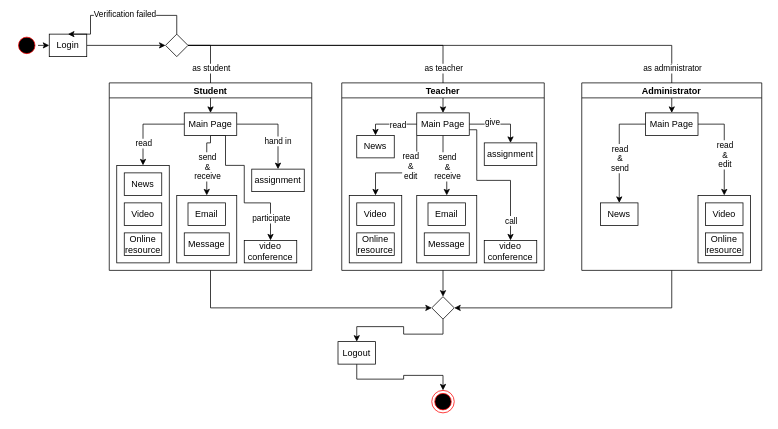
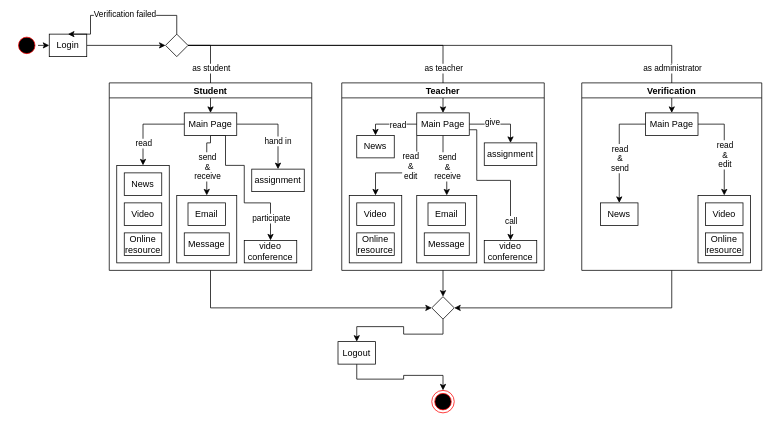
  <mxCell id="0" />
  <mxCell id="1" parent="0" />
  <mxCell id="2" style="edgeStyle=orthogonalEdgeStyle;rounded=0;orthogonalLoop=1;jettySize=auto;html=1;entryX=0;entryY=0.5;entryDx=0;entryDy=0;exitX=1;exitY=0.5;exitDx=0;exitDy=0;" parent="1" source="3" target="10" edge="1"><mxGeometry relative="1" as="geometry" /></mxCell>
  <mxCell id="3" value="Login" style="whiteSpace=wrap;html=1;fillColor=#FFFFFF;" parent="1" vertex="1"><mxGeometry x="65" y="45" width="50" height="30" as="geometry" /></mxCell>
  <mxCell id="4" style="edgeStyle=orthogonalEdgeStyle;rounded=0;orthogonalLoop=1;jettySize=auto;html=1;entryX=0.5;entryY=0;entryDx=0;entryDy=0;exitX=0.5;exitY=0;exitDx=0;exitDy=0;" parent="1" source="10" target="3" edge="1"><mxGeometry relative="1" as="geometry"><mxPoint x="120" y="40" as="targetPoint" /><Array as="points"><mxPoint x="120" y="20" /></Array></mxGeometry></mxCell>
  <mxCell id="5" value="Verification failed" style="edgeLabel;html=1;align=center;verticalAlign=middle;resizable=0;points=[];" parent="4" vertex="1" connectable="0"><mxGeometry x="-0.149" y="-2" relative="1" as="geometry"><mxPoint x="-12" as="offset" /></mxGeometry></mxCell>
  <mxCell id="6" style="edgeStyle=orthogonalEdgeStyle;rounded=0;orthogonalLoop=1;jettySize=auto;html=1;exitX=1;exitY=0.5;exitDx=0;exitDy=0;entryX=0.5;entryY=0;entryDx=0;entryDy=0;" parent="1" source="10" target="65" edge="1"><mxGeometry relative="1" as="geometry"><mxPoint x="995.029" y="120" as="targetPoint" /></mxGeometry></mxCell>
  <mxCell id="7" value="as administrator" style="edgeLabel;html=1;align=center;verticalAlign=middle;resizable=0;points=[];" parent="6" vertex="1" connectable="0"><mxGeometry x="0.921" y="1" relative="1" as="geometry"><mxPoint x="-1" y="-31" as="offset" /></mxGeometry></mxCell>
  <mxCell id="8" style="edgeStyle=orthogonalEdgeStyle;rounded=0;orthogonalLoop=1;jettySize=auto;html=1;exitX=1;exitY=0.5;exitDx=0;exitDy=0;entryX=0.5;entryY=0;entryDx=0;entryDy=0;" parent="1" source="10" target="47" edge="1"><mxGeometry relative="1" as="geometry"><mxPoint x="600" y="120" as="targetPoint" /></mxGeometry></mxCell>
  <mxCell id="9" value="as teacher" style="edgeLabel;html=1;align=center;verticalAlign=middle;resizable=0;points=[];" parent="8" vertex="1" connectable="0"><mxGeometry x="0.874" y="1" relative="1" as="geometry"><mxPoint x="-1" y="-33" as="offset" /></mxGeometry></mxCell>
  <mxCell id="10" value="" style="rhombus;whiteSpace=wrap;html=1;fillColor=#FFFFFF;" parent="1" vertex="1"><mxGeometry x="220" y="45" width="30" height="30" as="geometry" /></mxCell>
  <mxCell id="11" style="edgeStyle=orthogonalEdgeStyle;rounded=0;orthogonalLoop=1;jettySize=auto;html=1;entryX=0;entryY=0.5;entryDx=0;entryDy=0;exitX=1;exitY=0.5;exitDx=0;exitDy=0;" parent="1" source="12" target="3" edge="1"><mxGeometry relative="1" as="geometry"><mxPoint x="45" y="60" as="sourcePoint" /></mxGeometry></mxCell>
  <mxCell id="12" value="" style="ellipse;html=1;shape=startState;fillColor=#000000;strokeColor=#ff0000;" parent="1" vertex="1"><mxGeometry x="20" y="45" width="30" height="30" as="geometry" /></mxCell>
  <mxCell id="13" value="" style="endArrow=classic;html=1;rounded=0;entryX=0.5;entryY=0;entryDx=0;entryDy=0;exitX=1;exitY=0.5;exitDx=0;exitDy=0;" parent="1" source="10" target="23" edge="1"><mxGeometry width="50" height="50" relative="1" as="geometry"><mxPoint x="275" y="60" as="sourcePoint" /><mxPoint x="335" y="120" as="targetPoint" /><Array as="points"><mxPoint x="280" y="60" /></Array></mxGeometry></mxCell>
  <mxCell id="14" value="as student" style="edgeLabel;html=1;align=center;verticalAlign=middle;resizable=0;points=[];" parent="13" vertex="1" connectable="0"><mxGeometry x="0.067" y="-2" relative="1" as="geometry"><mxPoint x="2" y="-4" as="offset" /></mxGeometry></mxCell>
  <mxCell id="15" style="edgeStyle=orthogonalEdgeStyle;rounded=0;orthogonalLoop=1;jettySize=auto;html=1;entryX=0;entryY=0.5;entryDx=0;entryDy=0;fontSize=11;exitX=0.5;exitY=1;exitDx=0;exitDy=0;" parent="1" source="16" target="74" edge="1"><mxGeometry relative="1" as="geometry" /></mxCell>
  <mxCell id="16" value="Student" style="swimlane;fillColor=#FFFFFF;startSize=20;" parent="1" vertex="1"><mxGeometry x="145" y="110" width="270" height="250" as="geometry"><mxRectangle x="160" y="120" width="90" height="30" as="alternateBounds" /></mxGeometry></mxCell>
  <mxCell id="17" style="edgeStyle=orthogonalEdgeStyle;rounded=0;orthogonalLoop=1;jettySize=auto;html=1;exitX=1;exitY=0.5;exitDx=0;exitDy=0;fontSize=11;entryX=0.5;entryY=0;entryDx=0;entryDy=0;" parent="16" source="23" target="36" edge="1"><mxGeometry relative="1" as="geometry"><mxPoint x="235" y="90" as="targetPoint" /></mxGeometry></mxCell>
  <mxCell id="18" value="hand in" style="edgeLabel;html=1;align=center;verticalAlign=middle;resizable=0;points=[];fontSize=11;" parent="17" vertex="1" connectable="0"><mxGeometry x="0.344" y="-1" relative="1" as="geometry"><mxPoint as="offset" /></mxGeometry></mxCell>
  <mxCell id="19" style="edgeStyle=orthogonalEdgeStyle;rounded=0;orthogonalLoop=1;jettySize=auto;html=1;exitX=0.5;exitY=1;exitDx=0;exitDy=0;fontSize=11;entryX=0.5;entryY=0;entryDx=0;entryDy=0;" parent="16" source="23" target="35" edge="1"><mxGeometry relative="1" as="geometry"><Array as="points"><mxPoint x="155" y="110" /><mxPoint x="180" y="110" /><mxPoint x="180" y="160" /><mxPoint x="215" y="160" /></Array><mxPoint x="190" y="205" as="targetPoint" /></mxGeometry></mxCell>
  <mxCell id="20" value="participate" style="edgeLabel;html=1;align=center;verticalAlign=middle;resizable=0;points=[];fontSize=11;" parent="19" vertex="1" connectable="0"><mxGeometry x="0.677" y="1" relative="1" as="geometry"><mxPoint x="-1" y="6" as="offset" /></mxGeometry></mxCell>
  <mxCell id="21" style="edgeStyle=orthogonalEdgeStyle;rounded=0;orthogonalLoop=1;jettySize=auto;html=1;fontSize=11;" parent="16" source="23" target="32" edge="1"><mxGeometry relative="1" as="geometry"><Array as="points"><mxPoint x="135" y="80" /><mxPoint x="130" y="80" /></Array></mxGeometry></mxCell>
  <mxCell id="22" value="send&lt;br&gt;&amp;amp;&lt;br&gt;receive" style="edgeLabel;html=1;align=center;verticalAlign=middle;resizable=0;points=[];fontSize=11;" parent="21" vertex="1" connectable="0"><mxGeometry x="-0.094" y="1" relative="1" as="geometry"><mxPoint x="-1" y="7" as="offset" /></mxGeometry></mxCell>
  <mxCell id="23" value="Main Page" style="whiteSpace=wrap;html=1;fillColor=#FFFFFF;" parent="16" vertex="1"><mxGeometry x="100" y="40" width="70" height="30" as="geometry" /></mxCell>
  <mxCell id="24" value="" style="group" parent="16" vertex="1" connectable="0"><mxGeometry x="10" y="110" width="70" height="130" as="geometry" /></mxCell>
  <mxCell id="25" value="" style="rounded=0;whiteSpace=wrap;html=1;fontSize=11;" parent="24" vertex="1"><mxGeometry width="70" height="130" as="geometry" /></mxCell>
  <mxCell id="26" value="News" style="whiteSpace=wrap;html=1;fillColor=#FFFFFF;" parent="24" vertex="1"><mxGeometry x="10" y="10" width="50" height="30" as="geometry" /></mxCell>
  <mxCell id="27" value="Video" style="whiteSpace=wrap;html=1;fillColor=#FFFFFF;" parent="24" vertex="1"><mxGeometry x="10" y="50" width="50" height="30" as="geometry" /></mxCell>
  <mxCell id="28" value="Online resource" style="whiteSpace=wrap;html=1;fillColor=#FFFFFF;" parent="24" vertex="1"><mxGeometry x="10" y="90" width="50" height="30" as="geometry" /></mxCell>
  <mxCell id="29" style="edgeStyle=orthogonalEdgeStyle;rounded=0;orthogonalLoop=1;jettySize=auto;html=1;fontSize=11;entryX=0.5;entryY=0;entryDx=0;entryDy=0;exitX=0;exitY=0.5;exitDx=0;exitDy=0;" parent="16" source="23" target="25" edge="1"><mxGeometry relative="1" as="geometry"><mxPoint x="45" y="90" as="targetPoint" /></mxGeometry></mxCell>
  <mxCell id="30" value="read" style="edgeLabel;html=1;align=center;verticalAlign=middle;resizable=0;points=[];fontSize=11;" parent="29" vertex="1" connectable="0"><mxGeometry x="-0.203" y="-1" relative="1" as="geometry"><mxPoint x="-11" y="26" as="offset" /></mxGeometry></mxCell>
  <mxCell id="31" value="" style="group" parent="16" vertex="1" connectable="0"><mxGeometry x="90" y="140" width="80" height="90" as="geometry" /></mxCell>
  <mxCell id="32" value="" style="rounded=0;whiteSpace=wrap;html=1;fontSize=11;" parent="31" vertex="1"><mxGeometry y="10" width="80" height="90" as="geometry" /></mxCell>
  <mxCell id="33" value="Email" style="whiteSpace=wrap;html=1;fillColor=#FFFFFF;" parent="31" vertex="1"><mxGeometry x="15" y="20" width="50" height="30" as="geometry" /></mxCell>
  <mxCell id="34" value="Message" style="whiteSpace=wrap;html=1;fillColor=#FFFFFF;" parent="31" vertex="1"><mxGeometry x="10" y="60" width="60" height="30" as="geometry" /></mxCell>
  <mxCell id="35" value="video conference" style="whiteSpace=wrap;html=1;fillColor=#FFFFFF;" parent="16" vertex="1"><mxGeometry x="180" y="210" width="70" height="30" as="geometry" /></mxCell>
  <mxCell id="36" value="assignment" style="whiteSpace=wrap;html=1;fillColor=#FFFFFF;" parent="16" vertex="1"><mxGeometry x="190" y="115" width="70" height="30" as="geometry" /></mxCell>
  <mxCell id="37" style="edgeStyle=orthogonalEdgeStyle;rounded=0;orthogonalLoop=1;jettySize=auto;html=1;exitX=0.5;exitY=1;exitDx=0;exitDy=0;entryX=0.5;entryY=0;entryDx=0;entryDy=0;fontSize=11;" parent="1" source="38" target="74" edge="1"><mxGeometry relative="1" as="geometry" /></mxCell>
  <mxCell id="38" value="Teacher" style="swimlane;fillColor=#FFFFFF;startSize=20;" parent="1" vertex="1"><mxGeometry x="455" y="110" width="270" height="250" as="geometry"><mxRectangle x="160" y="120" width="90" height="30" as="alternateBounds" /></mxGeometry></mxCell>
  <mxCell id="39" style="edgeStyle=orthogonalEdgeStyle;rounded=0;orthogonalLoop=1;jettySize=auto;html=1;exitX=1;exitY=0.5;exitDx=0;exitDy=0;fontSize=11;entryX=0.5;entryY=0;entryDx=0;entryDy=0;" parent="38" source="47" target="51" edge="1"><mxGeometry relative="1" as="geometry"><mxPoint x="235" y="90" as="targetPoint" /></mxGeometry></mxCell>
  <mxCell id="40" value="give" style="edgeLabel;html=1;align=center;verticalAlign=middle;resizable=0;points=[];fontSize=11;" parent="39" vertex="1" connectable="0"><mxGeometry x="0.344" y="-1" relative="1" as="geometry"><mxPoint x="-24" y="-5" as="offset" /></mxGeometry></mxCell>
  <mxCell id="41" style="edgeStyle=orthogonalEdgeStyle;rounded=0;orthogonalLoop=1;jettySize=auto;html=1;exitX=1;exitY=0.75;exitDx=0;exitDy=0;fontSize=11;entryX=0.5;entryY=0;entryDx=0;entryDy=0;" parent="38" source="47" target="50" edge="1"><mxGeometry relative="1" as="geometry"><Array as="points"><mxPoint x="180" y="63" /><mxPoint x="180" y="130" /><mxPoint x="225" y="130" /></Array><mxPoint x="190" y="205" as="targetPoint" /></mxGeometry></mxCell>
  <mxCell id="42" value="call" style="edgeLabel;html=1;align=center;verticalAlign=middle;resizable=0;points=[];fontSize=11;" parent="41" vertex="1" connectable="0"><mxGeometry x="0.677" y="1" relative="1" as="geometry"><mxPoint x="-1" y="6" as="offset" /></mxGeometry></mxCell>
  <mxCell id="43" style="edgeStyle=orthogonalEdgeStyle;rounded=0;orthogonalLoop=1;jettySize=auto;html=1;fontSize=11;entryX=0.5;entryY=0;entryDx=0;entryDy=0;exitX=0.5;exitY=1;exitDx=0;exitDy=0;" parent="38" source="47" target="58" edge="1"><mxGeometry relative="1" as="geometry" /></mxCell>
  <mxCell id="44" value="send&lt;br&gt;&amp;amp;&lt;br&gt;receive" style="edgeLabel;html=1;align=center;verticalAlign=middle;resizable=0;points=[];fontSize=11;" parent="43" vertex="1" connectable="0"><mxGeometry x="-0.094" y="1" relative="1" as="geometry"><mxPoint x="4" y="2" as="offset" /></mxGeometry></mxCell>
  <mxCell id="45" style="edgeStyle=orthogonalEdgeStyle;rounded=0;orthogonalLoop=1;jettySize=auto;html=1;entryX=0.5;entryY=0;entryDx=0;entryDy=0;fontSize=11;" parent="38" source="47" target="54" edge="1"><mxGeometry relative="1" as="geometry"><Array as="points"><mxPoint x="100" y="120" /><mxPoint x="45" y="120" /></Array></mxGeometry></mxCell>
  <mxCell id="46" value="read&lt;br&gt;&amp;amp;&lt;br&gt;edit" style="edgeLabel;html=1;align=center;verticalAlign=middle;resizable=0;points=[];fontSize=11;" parent="45" vertex="1" connectable="0"><mxGeometry x="0.058" y="1" relative="1" as="geometry"><mxPoint x="12" y="-11" as="offset" /></mxGeometry></mxCell>
  <mxCell id="47" value="Main Page" style="whiteSpace=wrap;html=1;fillColor=#FFFFFF;" parent="38" vertex="1"><mxGeometry x="100" y="40" width="70" height="30" as="geometry" /></mxCell>
  <mxCell id="48" style="edgeStyle=orthogonalEdgeStyle;rounded=0;orthogonalLoop=1;jettySize=auto;html=1;fontSize=11;exitX=0;exitY=0.5;exitDx=0;exitDy=0;entryX=0.5;entryY=0;entryDx=0;entryDy=0;" parent="38" source="47" target="52" edge="1"><mxGeometry relative="1" as="geometry"><mxPoint x="45" y="70" as="targetPoint" /><Array as="points"><mxPoint x="45" y="55" /></Array></mxGeometry></mxCell>
  <mxCell id="49" value="read" style="edgeLabel;html=1;align=center;verticalAlign=middle;resizable=0;points=[];fontSize=11;" parent="48" vertex="1" connectable="0"><mxGeometry x="-0.203" y="-1" relative="1" as="geometry"><mxPoint x="2" y="1" as="offset" /></mxGeometry></mxCell>
  <mxCell id="50" value="video conference" style="whiteSpace=wrap;html=1;fillColor=#FFFFFF;" parent="38" vertex="1"><mxGeometry x="190" y="210" width="70" height="30" as="geometry" /></mxCell>
  <mxCell id="51" value="assignment" style="whiteSpace=wrap;html=1;fillColor=#FFFFFF;" parent="38" vertex="1"><mxGeometry x="190" y="80" width="70" height="30" as="geometry" /></mxCell>
  <mxCell id="52" value="News" style="whiteSpace=wrap;html=1;fillColor=#FFFFFF;" parent="38" vertex="1"><mxGeometry x="20" y="70" width="50" height="30" as="geometry" /></mxCell>
  <mxCell id="53" value="" style="group" parent="38" vertex="1" connectable="0"><mxGeometry x="10" y="150" width="70" height="90" as="geometry" /></mxCell>
  <mxCell id="54" value="" style="rounded=0;whiteSpace=wrap;html=1;fontSize=11;" parent="53" vertex="1"><mxGeometry width="70" height="90" as="geometry" /></mxCell>
  <mxCell id="55" value="Video" style="whiteSpace=wrap;html=1;fillColor=#FFFFFF;" parent="53" vertex="1"><mxGeometry x="10" y="10" width="50" height="30" as="geometry" /></mxCell>
  <mxCell id="56" value="Online resource" style="whiteSpace=wrap;html=1;fillColor=#FFFFFF;" parent="53" vertex="1"><mxGeometry x="10" y="50" width="50" height="30" as="geometry" /></mxCell>
  <mxCell id="57" value="" style="group" parent="38" vertex="1" connectable="0"><mxGeometry x="100" y="150" width="80" height="90" as="geometry" /></mxCell>
  <mxCell id="58" value="" style="rounded=0;whiteSpace=wrap;html=1;fontSize=11;" parent="57" vertex="1"><mxGeometry width="80" height="90" as="geometry" /></mxCell>
  <mxCell id="59" value="Email" style="whiteSpace=wrap;html=1;fillColor=#FFFFFF;" parent="57" vertex="1"><mxGeometry x="15" y="10" width="50" height="30" as="geometry" /></mxCell>
  <mxCell id="60" value="Message" style="whiteSpace=wrap;html=1;fillColor=#FFFFFF;" parent="57" vertex="1"><mxGeometry x="10" y="50" width="60" height="30" as="geometry" /></mxCell>
  <mxCell id="61" style="edgeStyle=orthogonalEdgeStyle;rounded=0;orthogonalLoop=1;jettySize=auto;html=1;exitX=0.5;exitY=1;exitDx=0;exitDy=0;entryX=1;entryY=0.5;entryDx=0;entryDy=0;fontSize=11;" parent="1" source="62" target="74" edge="1"><mxGeometry relative="1" as="geometry" /></mxCell>
- <mxCell id="62" value="Administrator" style="swimlane;fillColor=#FFFFFF;startSize=20;" parent="1" vertex="1"><mxGeometry x="775" y="110" width="240" height="250" as="geometry"><mxRectangle x="160" y="120" width="90" height="30" as="alternateBounds" /></mxGeometry></mxCell>
+ <mxCell id="62" value="Verification" style="swimlane;fillColor=#FFFFFF;startSize=20;" parent="1" vertex="1"><mxGeometry x="775" y="110" width="240" height="250" as="geometry"><mxRectangle x="160" y="120" width="90" height="30" as="alternateBounds" /></mxGeometry></mxCell>
  <mxCell id="63" style="edgeStyle=orthogonalEdgeStyle;rounded=0;orthogonalLoop=1;jettySize=auto;html=1;entryX=0.5;entryY=0;entryDx=0;entryDy=0;fontSize=11;exitX=1;exitY=0.5;exitDx=0;exitDy=0;" parent="62" source="65" target="70" edge="1"><mxGeometry relative="1" as="geometry"><Array as="points"><mxPoint x="190" y="55" /></Array></mxGeometry></mxCell>
  <mxCell id="64" value="read&lt;br&gt;&amp;amp;&lt;br&gt;edit" style="edgeLabel;html=1;align=center;verticalAlign=middle;resizable=0;points=[];fontSize=11;" parent="63" vertex="1" connectable="0"><mxGeometry x="0.058" y="1" relative="1" as="geometry"><mxPoint x="-1" y="6" as="offset" /></mxGeometry></mxCell>
  <mxCell id="65" value="Main Page" style="whiteSpace=wrap;html=1;fillColor=#FFFFFF;" parent="62" vertex="1"><mxGeometry x="85" y="40" width="70" height="30" as="geometry" /></mxCell>
  <mxCell id="66" style="edgeStyle=orthogonalEdgeStyle;rounded=0;orthogonalLoop=1;jettySize=auto;html=1;fontSize=11;exitX=0;exitY=0.5;exitDx=0;exitDy=0;entryX=0.5;entryY=0;entryDx=0;entryDy=0;" parent="62" source="65" target="68" edge="1"><mxGeometry relative="1" as="geometry"><mxPoint x="30" y="70" as="targetPoint" /></mxGeometry></mxCell>
  <mxCell id="67" value="read&lt;br&gt;&amp;amp;&lt;br&gt;send" style="edgeLabel;html=1;align=center;verticalAlign=middle;resizable=0;points=[];fontSize=11;" parent="66" vertex="1" connectable="0"><mxGeometry x="-0.203" y="-1" relative="1" as="geometry"><mxPoint x="1" y="24" as="offset" /></mxGeometry></mxCell>
  <mxCell id="68" value="News" style="whiteSpace=wrap;html=1;fillColor=#FFFFFF;" parent="62" vertex="1"><mxGeometry x="25" y="160" width="50" height="30" as="geometry" /></mxCell>
  <mxCell id="69" value="" style="group" parent="62" vertex="1" connectable="0"><mxGeometry x="155" y="150" width="70" height="90" as="geometry" /></mxCell>
  <mxCell id="70" value="" style="rounded=0;whiteSpace=wrap;html=1;fontSize=11;" parent="69" vertex="1"><mxGeometry width="70" height="90" as="geometry" /></mxCell>
  <mxCell id="71" value="Video" style="whiteSpace=wrap;html=1;fillColor=#FFFFFF;" parent="69" vertex="1"><mxGeometry x="10" y="10" width="50" height="30" as="geometry" /></mxCell>
  <mxCell id="72" value="Online resource" style="whiteSpace=wrap;html=1;fillColor=#FFFFFF;" parent="69" vertex="1"><mxGeometry x="10" y="50" width="50" height="30" as="geometry" /></mxCell>
  <mxCell id="73" style="edgeStyle=orthogonalEdgeStyle;rounded=0;orthogonalLoop=1;jettySize=auto;html=1;exitX=0.5;exitY=1;exitDx=0;exitDy=0;entryX=0.5;entryY=0;entryDx=0;entryDy=0;fontSize=11;" parent="1" source="74" target="76" edge="1"><mxGeometry relative="1" as="geometry" /></mxCell>
  <mxCell id="74" value="" style="rhombus;whiteSpace=wrap;html=1;fillColor=#FFFFFF;" parent="1" vertex="1"><mxGeometry x="575" y="395" width="30" height="30" as="geometry" /></mxCell>
  <mxCell id="75" style="edgeStyle=orthogonalEdgeStyle;rounded=0;orthogonalLoop=1;jettySize=auto;html=1;exitX=0.5;exitY=1;exitDx=0;exitDy=0;entryX=0.5;entryY=0;entryDx=0;entryDy=0;fontSize=11;" parent="1" source="76" target="77" edge="1"><mxGeometry relative="1" as="geometry" /></mxCell>
  <mxCell id="76" value="Logout" style="whiteSpace=wrap;html=1;fillColor=#FFFFFF;" parent="1" vertex="1"><mxGeometry x="450" y="455" width="50" height="30" as="geometry" /></mxCell>
  <mxCell id="77" value="" style="ellipse;html=1;shape=endState;fillColor=#000000;strokeColor=#ff0000;fontSize=11;" parent="1" vertex="1"><mxGeometry x="575" y="520" width="30" height="30" as="geometry" /></mxCell>
